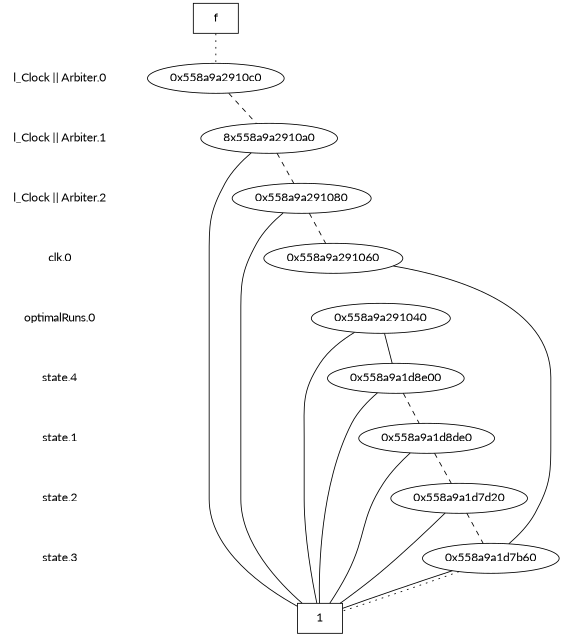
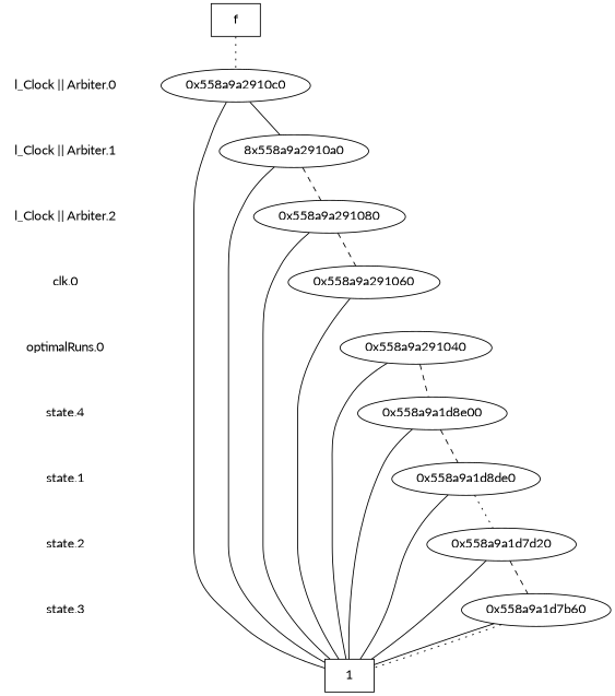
  digraph {
    fontname=Lato
    node [fontname=Lato shape=plaintext]
    edge [dir=none fontname=Lato]
    "CONST NODES" [style=invis]
    " l_Clock || Arbiter.0 "
    " l_Clock || Arbiter.1 "
    " l_Clock || Arbiter.2 "
    " clk.0 "
    " optimalRuns.0 "
    n7 [label="state.4"]
    " state.1 "
    " state.2 "
    " state.3 "
    "  f  " [shape=box]
    "0x558a9a2910c0" [shape=""]
    n13 [label="8x558a9a2910a0" shape=""]
    "0x558a9a291080" [shape=""]
    "0x558a9a291060" [shape=""]
    "0x558a9a291040" [shape=""]
    "0x558a9a1d8e00" [shape=""]
    "0x558a9a1d8de0" [shape=""]
    "0x558a9a1d7d20" [shape=""]
    "0x558a9a1d7b60" [shape=""]
    n21 [label=1 shape=box]
    subgraph sub_1 {
      "CONST NODES"
      " l_Clock || Arbiter.0 "
      " l_Clock || Arbiter.1 "
      " l_Clock || Arbiter.2 "
      " clk.0 "
      " optimalRuns.0 "
      n7
      " state.1 "
      " state.2 "
      " state.3 "
    }
    subgraph sub_2 {
      rank=same
      "  f  "
    }
    subgraph sub_3 {
      rank=same
      " l_Clock || Arbiter.0 "
      "0x558a9a2910c0"
    }
    subgraph sub_4 {
      rank=same
      " l_Clock || Arbiter.1 "
      n13
    }
    subgraph sub_5 {
      rank=same
      " l_Clock || Arbiter.2 "
      "0x558a9a291080"
    }
    subgraph sub_6 {
      rank=same
      " clk.0 "
      "0x558a9a291060"
    }
    subgraph sub_7 {
      rank=same
      " optimalRuns.0 "
      "0x558a9a291040"
    }
    subgraph sub_8 {
      rank=same
      n7
      "0x558a9a1d8e00"
    }
    subgraph sub_9 {
      rank=same
      " state.1 "
      "0x558a9a1d8de0"
    }
    subgraph sub_10 {
      rank=same
      " state.2 "
      "0x558a9a1d7d20"
    }
    subgraph sub_11 {
      rank=same
      " state.3 "
      "0x558a9a1d7b60"
    }
    subgraph sub_12 {
      rank=same
      "CONST NODES"
      subgraph sub_13 {
        rank=same
        n21
      }
    }
    " l_Clock || Arbiter.0 " -> " l_Clock || Arbiter.1 " [style=invis]
    " l_Clock || Arbiter.1 " -> " l_Clock || Arbiter.2 " [style=invis]
    " l_Clock || Arbiter.2 " -> " clk.0 " [style=invis]
    " clk.0 " -> " optimalRuns.0 " [style=invis]
    " optimalRuns.0 " -> n7 [style=invis]
    n7 -> " state.1 " [style=invis]
    " state.1 " -> " state.2 " [style=invis]
    " state.2 " -> " state.3 " [style=invis]
    " state.3 " -> "CONST NODES" [style=invis]
    "  f  " -> "0x558a9a2910c0" [style=dotted]
-   "0x558a9a2910c0" -> n13 [style=dashed]
+   "0x558a9a2910c0" -> n13 [style=solid]
+   "0x558a9a2910c0" -> n21
    n13 -> "0x558a9a291080" [style=dashed]
    n13 -> n21
    "0x558a9a291080" -> "0x558a9a291060" [style=dashed]
    "0x558a9a291080" -> n21
-   "0x558a9a291060" -> "0x558a9a1d7b60"
-   "0x558a9a291040" -> "0x558a9a1d8e00" [style=solid]
+   "0x558a9a291060" -> n21
+   "0x558a9a291040" -> "0x558a9a1d8e00" [style=dashed]
    "0x558a9a291040" -> n21
    "0x558a9a1d8e00" -> "0x558a9a1d8de0" [style=dashed]
    "0x558a9a1d8e00" -> n21
-   "0x558a9a1d8de0" -> "0x558a9a1d7d20" [style=dashed]
+   "0x558a9a1d8de0" -> "0x558a9a1d7d20" [style=dotted]
    "0x558a9a1d8de0" -> n21
    "0x558a9a1d7d20" -> "0x558a9a1d7b60" [style=dashed]
    "0x558a9a1d7d20" -> n21
    "0x558a9a1d7b60" -> n21
    "0x558a9a1d7b60" -> n21 [style=dotted]
  }
